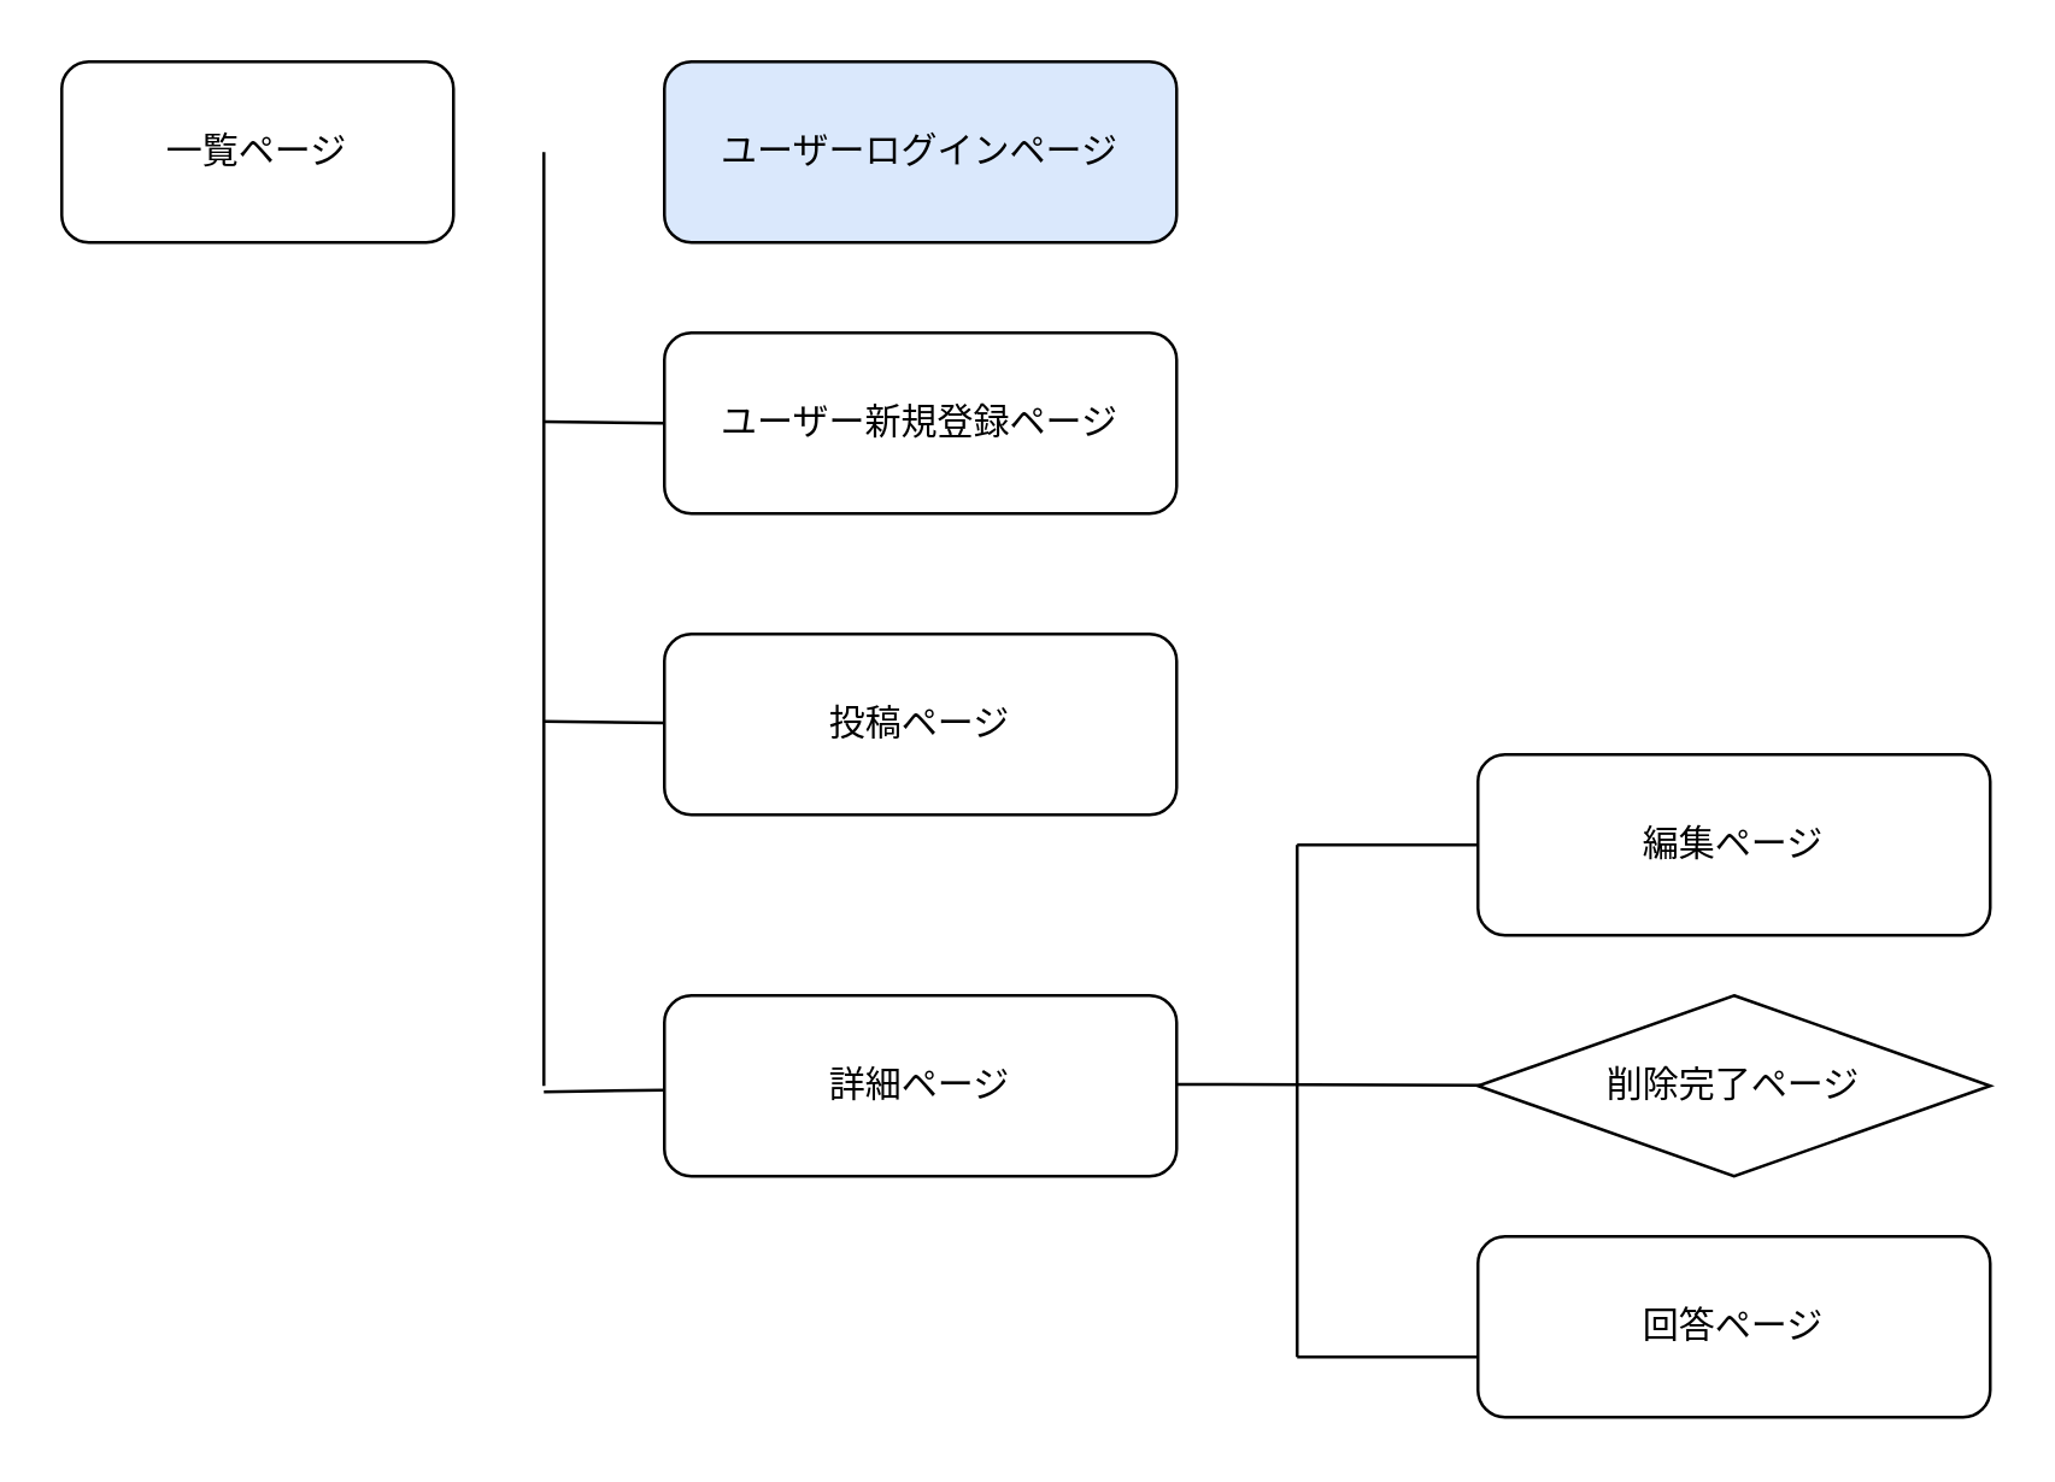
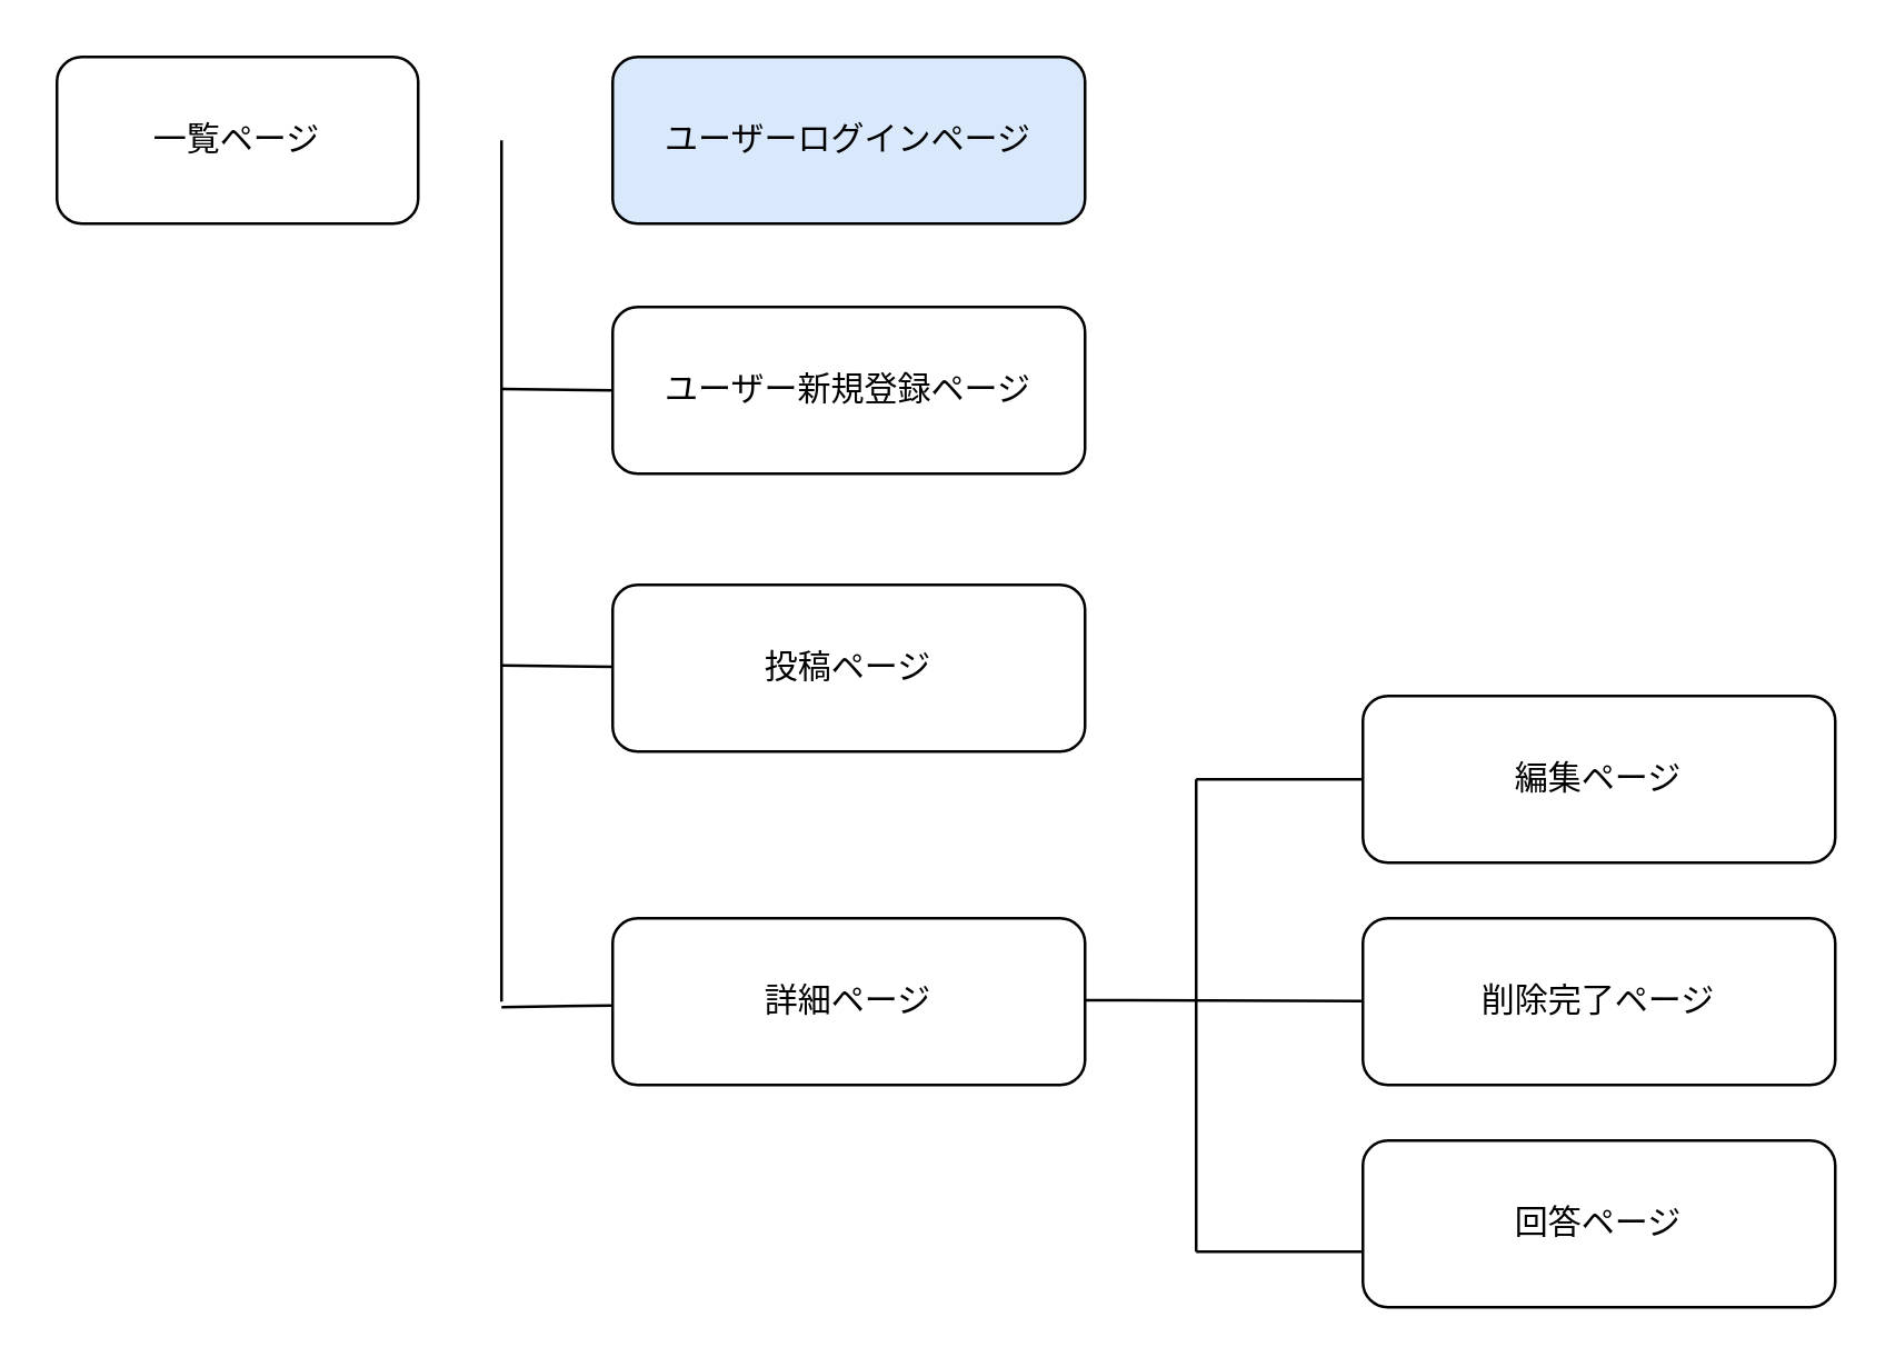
  <mxCell id="0" />
  <mxCell id="1" parent="0" />
  <mxCell id="2" value="一覧ページ" style="rounded=1;whiteSpace=wrap;html=1;" vertex="1" parent="1"><mxGeometry x="20" y="20" width="130" height="60" as="geometry" /></mxCell>
  <mxCell id="3" value="ユーザーログインページ" style="rounded=1;whiteSpace=wrap;html=1;fillColor=#dae8fc;" vertex="1" parent="1"><mxGeometry x="220" y="20" width="170" height="60" as="geometry" /></mxCell>
  <mxCell id="4" value="ユーザー新規登録ページ" style="rounded=1;whiteSpace=wrap;html=1;" vertex="1" parent="1"><mxGeometry x="220" y="110" width="170" height="60" as="geometry" /></mxCell>
  <mxCell id="5" value="投稿ページ" style="rounded=1;whiteSpace=wrap;html=1;" vertex="1" parent="1"><mxGeometry x="220" y="210" width="170" height="60" as="geometry" /></mxCell>
  <mxCell id="6" value="詳細ページ" style="rounded=1;whiteSpace=wrap;html=1;" vertex="1" parent="1"><mxGeometry x="220" y="330" width="170" height="60" as="geometry" /></mxCell>
  <mxCell id="7" value="回答ページ" style="rounded=1;whiteSpace=wrap;html=1;" vertex="1" parent="1"><mxGeometry x="490" y="410" width="170" height="60" as="geometry" /></mxCell>
  <mxCell id="8" value="編集ページ" style="rounded=1;whiteSpace=wrap;html=1;" vertex="1" parent="1"><mxGeometry x="490" y="250" width="170" height="60" as="geometry" /></mxCell>
- <mxCell id="9" value="削除完了ページ" style="rhombus;whiteSpace=wrap;html=1;" vertex="1" parent="1"><mxGeometry x="490" y="330" width="170" height="60" as="geometry" /></mxCell>
+ <mxCell id="9" value="削除完了ページ" style="rounded=1;whiteSpace=wrap;html=1;" vertex="1" parent="1"><mxGeometry x="490" y="330" width="170" height="60" as="geometry" /></mxCell>
  <mxCell id="10" value="" style="endArrow=none;html=1;" edge="1" parent="1"><mxGeometry width="50" height="50" relative="1" as="geometry"><mxPoint x="180" y="360" as="sourcePoint" /><mxPoint x="180" y="50" as="targetPoint" /></mxGeometry></mxCell>
  <mxCell id="11" value="" style="endArrow=none;html=1;" edge="1" parent="1"><mxGeometry width="50" height="50" relative="1" as="geometry"><mxPoint x="180" y="139.5" as="sourcePoint" /><mxPoint x="220" y="140" as="targetPoint" /></mxGeometry></mxCell>
  <mxCell id="12" value="" style="endArrow=none;html=1;" edge="1" parent="1"><mxGeometry width="50" height="50" relative="1" as="geometry"><mxPoint x="180" y="239" as="sourcePoint" /><mxPoint x="220" y="239.5" as="targetPoint" /></mxGeometry></mxCell>
  <mxCell id="13" value="" style="endArrow=none;html=1;" edge="1" parent="1" target="6"><mxGeometry width="50" height="50" relative="1" as="geometry"><mxPoint x="180" y="362" as="sourcePoint" /><mxPoint x="210" y="319.75" as="targetPoint" /></mxGeometry></mxCell>
  <mxCell id="14" value="" style="endArrow=none;html=1;" edge="1" parent="1" target="9"><mxGeometry width="50" height="50" relative="1" as="geometry"><mxPoint x="390" y="359.5" as="sourcePoint" /><mxPoint x="480" y="360" as="targetPoint" /></mxGeometry></mxCell>
  <mxCell id="15" value="" style="endArrow=none;html=1;" edge="1" parent="1"><mxGeometry width="50" height="50" relative="1" as="geometry"><mxPoint x="430" y="450" as="sourcePoint" /><mxPoint x="430" y="280" as="targetPoint" /></mxGeometry></mxCell>
  <mxCell id="16" value="" style="endArrow=none;html=1;" edge="1" parent="1"><mxGeometry width="50" height="50" relative="1" as="geometry"><mxPoint x="430" y="450" as="sourcePoint" /><mxPoint x="490" y="450" as="targetPoint" /></mxGeometry></mxCell>
  <mxCell id="17" value="" style="endArrow=none;html=1;" edge="1" parent="1"><mxGeometry width="50" height="50" relative="1" as="geometry"><mxPoint x="430" y="280" as="sourcePoint" /><mxPoint x="490" y="280" as="targetPoint" /></mxGeometry></mxCell>
